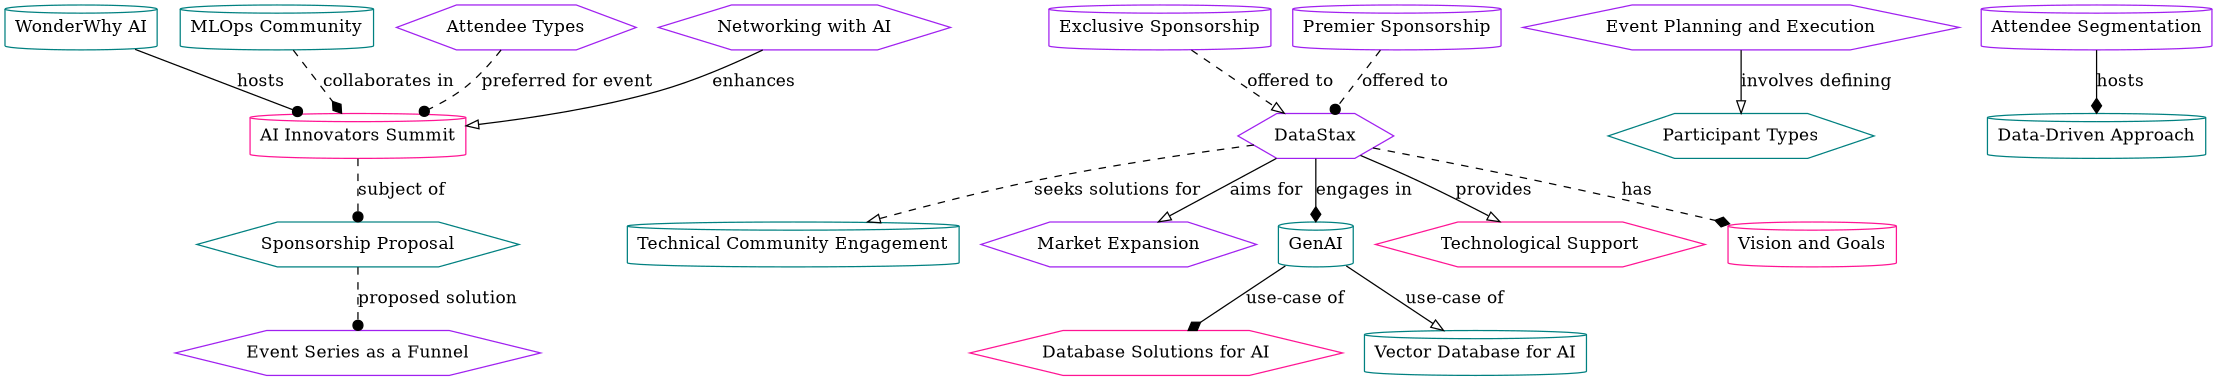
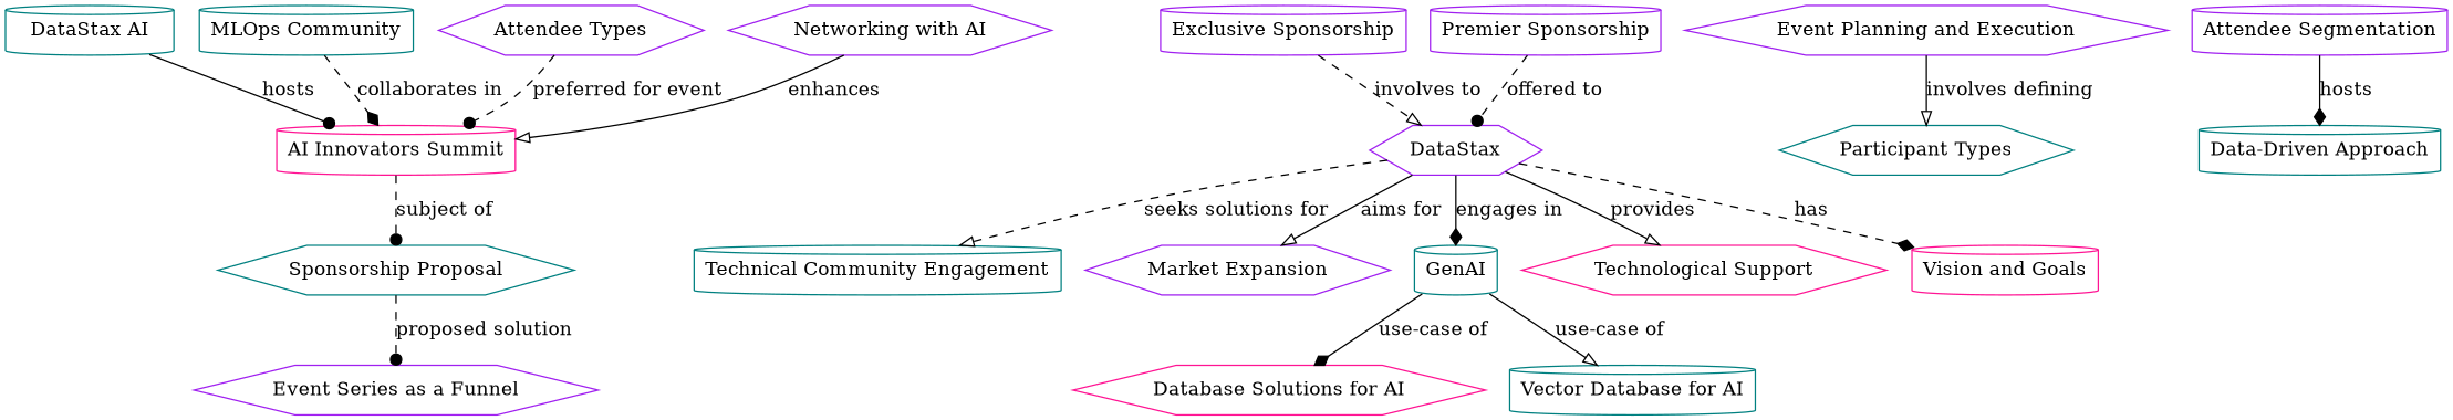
  digraph {
    node [color=purple shape=cylinder]
    edge [arrowhead=onormal color=black style=solid]
    n1 [color=deeppink label="AI Innovators Summit"]
    n2 [color=teal label="Sponsorship Proposal" shape=hexagon]
    n3 [label="Event Series as a Funnel" shape=hexagon]
    n4 [label=DataStax shape=hexagon]
    n5 [color=teal label="Technical Community Engagement"]
    n6 [label="Market Expansion" shape=hexagon]
    n7 [color=teal label=GenAI]
    n8 [color=deeppink label="Technological Support" shape=hexagon]
    n9 [color=deeppink label="Vision and Goals"]
    n10 [color=deeppink label="Database Solutions for AI" shape=hexagon]
    n11 [color=teal label="Vector Database for AI"]
    n12 [label="Event Planning and Execution" shape=hexagon]
    n13 [color=teal label="Participant Types" shape=hexagon]
-   n14 [color=teal label="WonderWhy AI"]
+   n14 [color=teal label="DataStax AI"]
    n15 [color=teal label="MLOps Community"]
    n16 [label="Attendee Types" shape=hexagon]
    n17 [label="Attendee Segmentation"]
    n18 [color=teal label="Data-Driven Approach"]
    n19 [label="Exclusive Sponsorship"]
    n20 [label="Premier Sponsorship"]
    n21 [label="Networking with AI" shape=hexagon]
    n1 -> n2 [arrowhead=dot label="subject of" style=dashed]
    n2 -> n3 [arrowhead=dot label="proposed solution" style=dashed]
    n4 -> n5 [label="seeks solutions for" style=dashed]
    n4 -> n6 [label="aims for"]
    n4 -> n7 [arrowhead=diamond label="engages in"]
    n4 -> n8 [label=provides]
    n4 -> n9 [arrowhead=diamond label=has style=dashed]
    n7 -> n10 [arrowhead=diamond label="use-case of"]
    n7 -> n11 [label="use-case of"]
    n12 -> n13 [label="involves defining"]
    n14 -> n1 [arrowhead=dot label=hosts]
    n15 -> n1 [arrowhead=diamond label="collaborates in" style=dashed]
    n16 -> n1 [arrowhead=dot label="preferred for event" style=dashed]
    n17 -> n18 [arrowhead=diamond label=hosts]
-   n19 -> n4 [label="offered to" style=dashed]
+   n19 -> n4 [label="involves to" style=dashed]
    n20 -> n4 [arrowhead=dot label="offered to" style=dashed]
    n21 -> n1 [label=enhances]
  }
